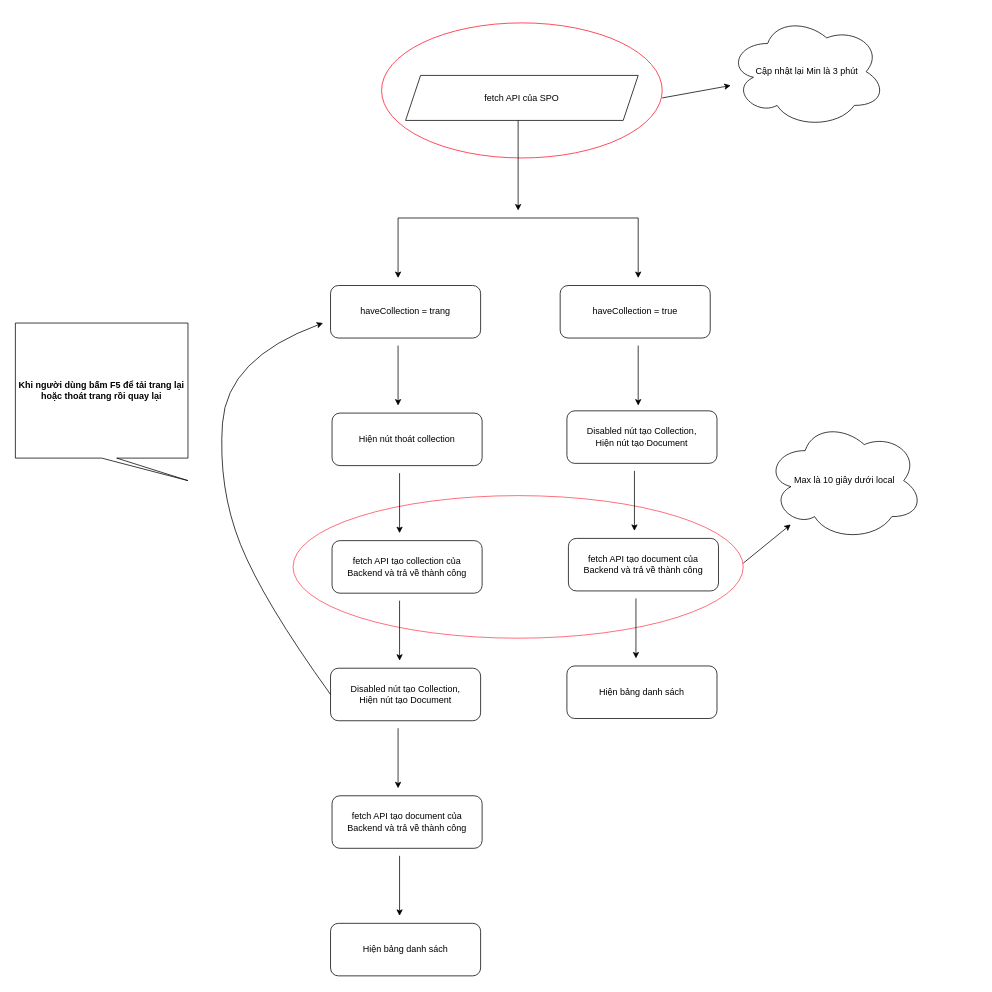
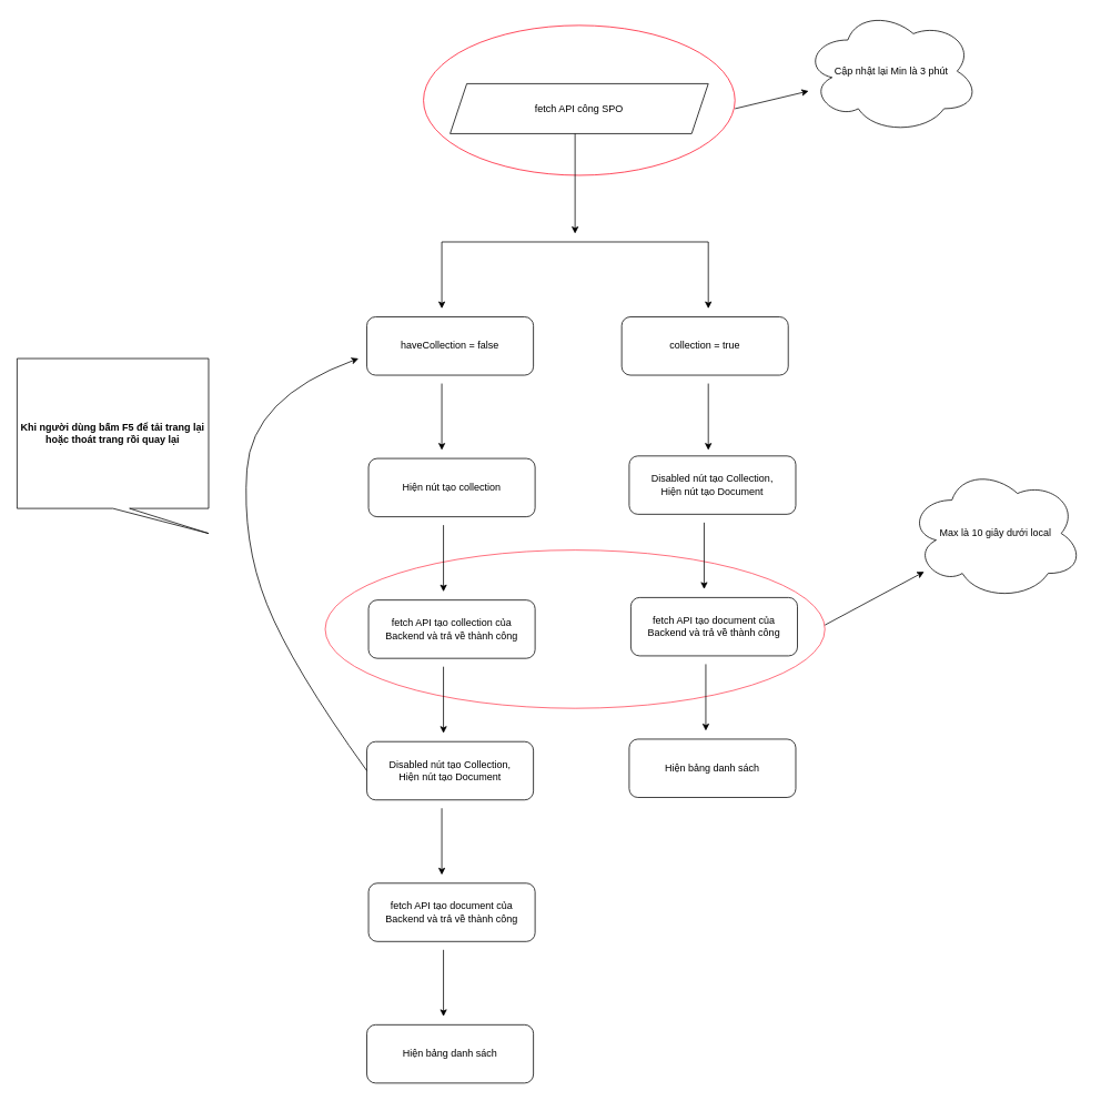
  <mxCell id="0" />
  <mxCell id="1" parent="0" />
  <mxCell id="2" value="" style="ellipse;whiteSpace=wrap;html=1;strokeColor=#FF122A;" vertex="1" parent="1"><mxGeometry x="508" y="30" width="374" height="180" as="geometry" /></mxCell>
  <mxCell id="3" value="" style="ellipse;whiteSpace=wrap;html=1;strokeColor=#FF4053;" vertex="1" parent="1"><mxGeometry x="390" y="660" width="600" height="190" as="geometry" /></mxCell>
- <mxCell id="4" value="fetch API của SPO" style="shape=parallelogram;perimeter=parallelogramPerimeter;whiteSpace=wrap;html=1;fixedSize=1;" vertex="1" parent="1"><mxGeometry x="540" y="100" width="310" height="60" as="geometry" /></mxCell>
+ <mxCell id="4" value="fetch API công SPO" style="shape=parallelogram;perimeter=parallelogramPerimeter;whiteSpace=wrap;html=1;fixedSize=1;" vertex="1" parent="1"><mxGeometry x="540" y="100" width="310" height="60" as="geometry" /></mxCell>
  <mxCell id="5" value="" style="endArrow=classic;html=1;rounded=0;" edge="1" parent="1"><mxGeometry width="50" height="50" relative="1" as="geometry"><mxPoint x="690" y="160" as="sourcePoint" /><mxPoint x="690" y="280" as="targetPoint" /></mxGeometry></mxCell>
  <mxCell id="6" value="" style="endArrow=none;html=1;rounded=0;" edge="1" parent="1"><mxGeometry width="50" height="50" relative="1" as="geometry"><mxPoint x="530" y="290" as="sourcePoint" /><mxPoint x="850" y="290" as="targetPoint" /></mxGeometry></mxCell>
  <mxCell id="7" value="" style="endArrow=classic;html=1;rounded=0;" edge="1" parent="1"><mxGeometry width="50" height="50" relative="1" as="geometry"><mxPoint x="530" y="290" as="sourcePoint" /><mxPoint x="530" y="370" as="targetPoint" /></mxGeometry></mxCell>
  <mxCell id="8" value="" style="endArrow=classic;html=1;rounded=0;" edge="1" parent="1"><mxGeometry width="50" height="50" relative="1" as="geometry"><mxPoint x="850" y="290" as="sourcePoint" /><mxPoint x="850" y="370" as="targetPoint" /></mxGeometry></mxCell>
- <mxCell id="9" value="haveCollection = trang" style="rounded=1;whiteSpace=wrap;html=1;" vertex="1" parent="1"><mxGeometry x="440" y="380" width="200" height="70" as="geometry" /></mxCell>
- <mxCell id="10" value="haveCollection = true" style="rounded=1;whiteSpace=wrap;html=1;" vertex="1" parent="1"><mxGeometry x="746" y="380" width="200" height="70" as="geometry" /></mxCell>
+ <mxCell id="9" value="haveCollection = false" style="rounded=1;whiteSpace=wrap;html=1;" vertex="1" parent="1"><mxGeometry x="440" y="380" width="200" height="70" as="geometry" /></mxCell>
+ <mxCell id="10" value="collection = true" style="rounded=1;whiteSpace=wrap;html=1;" vertex="1" parent="1"><mxGeometry x="746" y="380" width="200" height="70" as="geometry" /></mxCell>
  <mxCell id="11" value="" style="endArrow=classic;html=1;rounded=0;" edge="1" parent="1"><mxGeometry width="50" height="50" relative="1" as="geometry"><mxPoint x="530" y="460" as="sourcePoint" /><mxPoint x="530" y="540" as="targetPoint" /></mxGeometry></mxCell>
  <mxCell id="12" value="" style="endArrow=classic;html=1;rounded=0;" edge="1" parent="1"><mxGeometry width="50" height="50" relative="1" as="geometry"><mxPoint x="850" y="460" as="sourcePoint" /><mxPoint x="850" y="540" as="targetPoint" /></mxGeometry></mxCell>
- <mxCell id="13" value="Hiện nút thoát collection" style="rounded=1;whiteSpace=wrap;html=1;" vertex="1" parent="1"><mxGeometry x="442" y="550" width="200" height="70" as="geometry" /></mxCell>
+ <mxCell id="13" value="Hiện nút tạo collection" style="rounded=1;whiteSpace=wrap;html=1;" vertex="1" parent="1"><mxGeometry x="442" y="550" width="200" height="70" as="geometry" /></mxCell>
  <mxCell id="14" value="" style="endArrow=classic;html=1;rounded=0;" edge="1" parent="1"><mxGeometry width="50" height="50" relative="1" as="geometry"><mxPoint x="532" y="630" as="sourcePoint" /><mxPoint x="532" y="710" as="targetPoint" /></mxGeometry></mxCell>
  <mxCell id="15" value="fetch API tạo collection của &lt;br&gt;Backend và trả về thành công" style="rounded=1;whiteSpace=wrap;html=1;" vertex="1" parent="1"><mxGeometry x="442" y="720" width="200" height="70" as="geometry" /></mxCell>
  <mxCell id="16" value="" style="endArrow=classic;html=1;rounded=0;" edge="1" parent="1"><mxGeometry width="50" height="50" relative="1" as="geometry"><mxPoint x="532" y="800" as="sourcePoint" /><mxPoint x="532" y="880" as="targetPoint" /></mxGeometry></mxCell>
  <mxCell id="17" value="Disabled nút tạo Collection,&lt;br&gt;Hiện nút tạo Document" style="rounded=1;whiteSpace=wrap;html=1;" vertex="1" parent="1"><mxGeometry x="440" y="890" width="200" height="70" as="geometry" /></mxCell>
  <mxCell id="18" value="" style="endArrow=classic;html=1;rounded=0;" edge="1" parent="1"><mxGeometry width="50" height="50" relative="1" as="geometry"><mxPoint x="530" y="970" as="sourcePoint" /><mxPoint x="530" y="1050" as="targetPoint" /></mxGeometry></mxCell>
  <mxCell id="19" value="fetch API tạo document của&lt;br style=&quot;border-color: var(--border-color);&quot;&gt;Backend và trả về thành công" style="rounded=1;whiteSpace=wrap;html=1;" vertex="1" parent="1"><mxGeometry x="442" y="1060" width="200" height="70" as="geometry" /></mxCell>
  <mxCell id="20" value="" style="endArrow=classic;html=1;rounded=0;" edge="1" parent="1"><mxGeometry width="50" height="50" relative="1" as="geometry"><mxPoint x="532" y="1140" as="sourcePoint" /><mxPoint x="532" y="1220" as="targetPoint" /></mxGeometry></mxCell>
  <mxCell id="21" value="Hiện bảng danh sách" style="rounded=1;whiteSpace=wrap;html=1;" vertex="1" parent="1"><mxGeometry x="440" y="1230" width="200" height="70" as="geometry" /></mxCell>
  <mxCell id="22" value="Disabled nút tạo Collection,&lt;br&gt;Hiện nút tạo Document" style="rounded=1;whiteSpace=wrap;html=1;" vertex="1" parent="1"><mxGeometry x="755" y="547" width="200" height="70" as="geometry" /></mxCell>
  <mxCell id="23" value="" style="endArrow=classic;html=1;rounded=0;" edge="1" parent="1"><mxGeometry width="50" height="50" relative="1" as="geometry"><mxPoint x="845" y="627" as="sourcePoint" /><mxPoint x="845" y="707" as="targetPoint" /></mxGeometry></mxCell>
  <mxCell id="24" value="fetch API tạo document của&lt;br style=&quot;border-color: var(--border-color);&quot;&gt;Backend và trả về thành công" style="rounded=1;whiteSpace=wrap;html=1;" vertex="1" parent="1"><mxGeometry x="757" y="717" width="200" height="70" as="geometry" /></mxCell>
  <mxCell id="25" value="" style="endArrow=classic;html=1;rounded=0;" edge="1" parent="1"><mxGeometry width="50" height="50" relative="1" as="geometry"><mxPoint x="847" y="797" as="sourcePoint" /><mxPoint x="847" y="877" as="targetPoint" /></mxGeometry></mxCell>
  <mxCell id="26" value="Hiện bảng danh sách" style="rounded=1;whiteSpace=wrap;html=1;" vertex="1" parent="1"><mxGeometry x="755" y="887" width="200" height="70" as="geometry" /></mxCell>
  <mxCell id="27" value="" style="curved=1;endArrow=classic;html=1;rounded=0;exitX=0;exitY=0.5;exitDx=0;exitDy=0;" edge="1" parent="1" source="17"><mxGeometry width="50" height="50" relative="1" as="geometry"><mxPoint x="390" y="790" as="sourcePoint" /><mxPoint x="430" y="430" as="targetPoint" /><Array as="points"><mxPoint x="350" y="800" /><mxPoint x="290" y="650" /><mxPoint x="302" y="477" /></Array></mxGeometry></mxCell>
  <mxCell id="28" value="" style="endArrow=classic;html=1;rounded=0;" edge="1" parent="1" target="29"><mxGeometry width="50" height="50" relative="1" as="geometry"><mxPoint x="990" y="750" as="sourcePoint" /><mxPoint x="1150" y="680" as="targetPoint" /><Array as="points" /></mxGeometry></mxCell>
- <mxCell id="29" value="Max là 10 giây dưới local" style="ellipse;shape=cloud;whiteSpace=wrap;html=1;" vertex="1" parent="1"><mxGeometry x="1020" y="560" width="210" height="160" as="geometry" /></mxCell>
+ <mxCell id="29" value="Max là 10 giây dưới local" style="ellipse;shape=cloud;whiteSpace=wrap;html=1;" vertex="1" parent="1"><mxGeometry x="1090" y="560" width="210" height="160" as="geometry" /></mxCell>
  <mxCell id="30" value="" style="endArrow=classic;html=1;rounded=0;" edge="1" parent="1" target="31"><mxGeometry width="50" height="50" relative="1" as="geometry"><mxPoint x="882" y="130" as="sourcePoint" /><mxPoint x="1030" y="130" as="targetPoint" /></mxGeometry></mxCell>
- <mxCell id="31" value="Cập nhật lại Min là 3 phút" style="ellipse;shape=cloud;whiteSpace=wrap;html=1;" vertex="1" parent="1"><mxGeometry x="970" y="20" width="210" height="150" as="geometry" /></mxCell>
+ <mxCell id="31" value="Cập nhật lại Min là 3 phút" style="ellipse;shape=cloud;whiteSpace=wrap;html=1;" vertex="1" parent="1"><mxGeometry x="965" y="10" width="210" height="150" as="geometry" /></mxCell>
  <mxCell id="32" value="&lt;b style=&quot;border-color: var(--border-color);&quot;&gt;Khi người dùng bấm F5 để tải trang lại hoặc thoát trang rồi quay lại&lt;/b&gt;" style="shape=callout;whiteSpace=wrap;html=1;perimeter=calloutPerimeter;position2=1;" vertex="1" parent="1"><mxGeometry x="20" y="430" width="230" height="210" as="geometry" /></mxCell>
